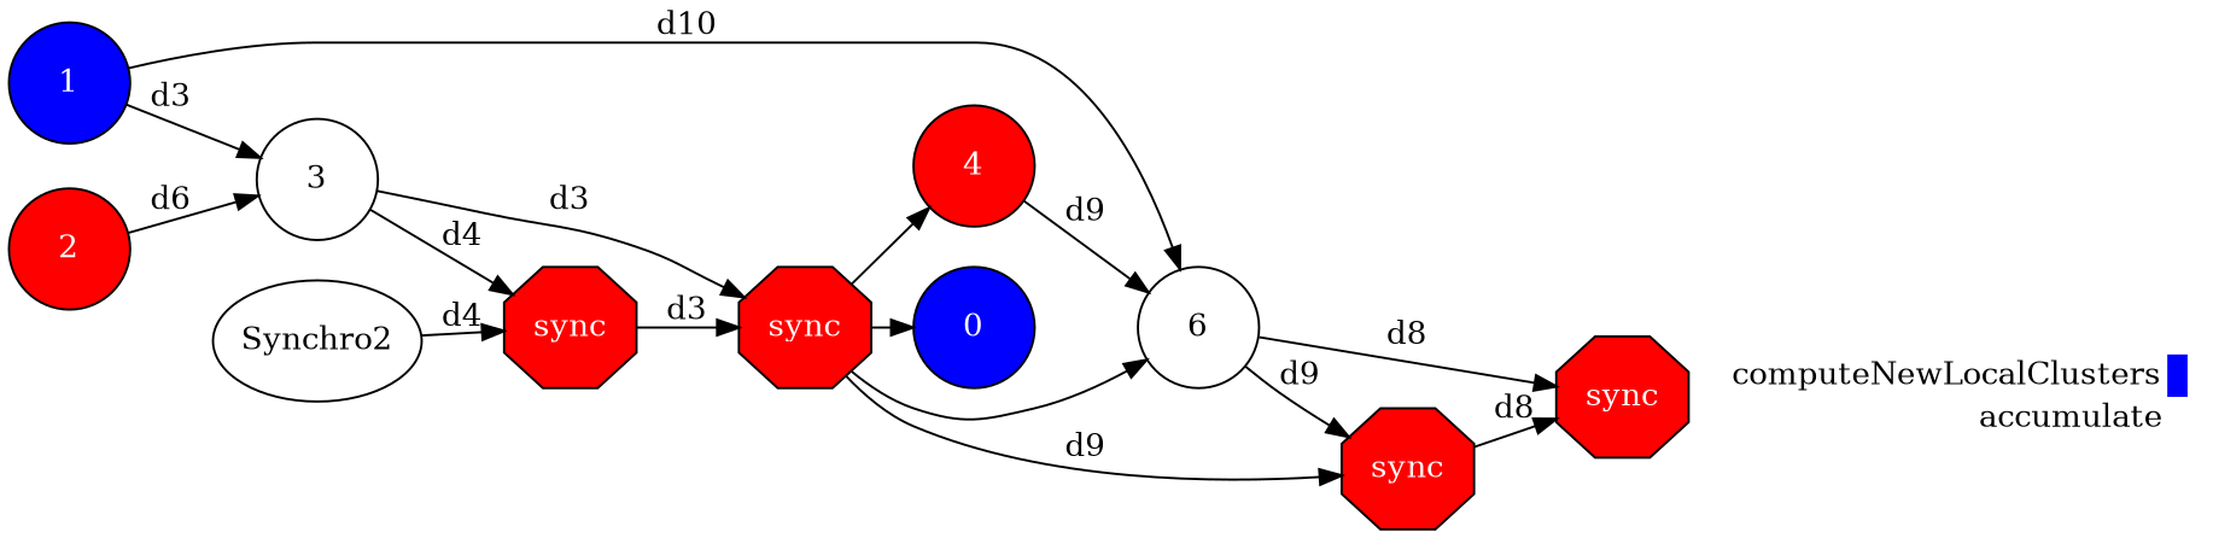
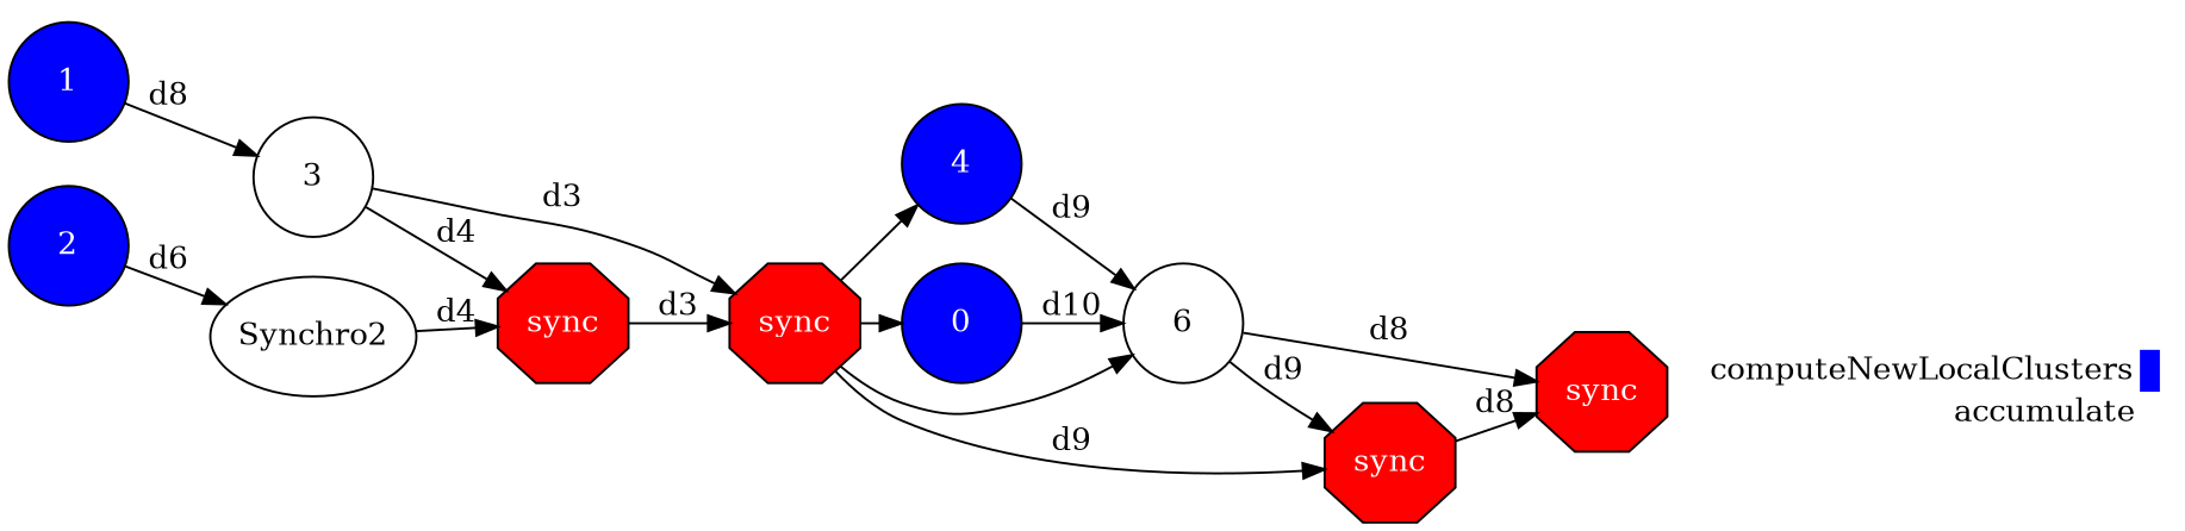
  digraph {
    labeljust=l
    rankdir=LR
    node [fillcolor="#0000ff" fontcolor="#ffffff" shape=circle style=filled]
    1 [height=0.75]
    3 [fillcolor="#ffffff" fontcolor="#000000" height=0.75]
-   2 [fillcolor="#ff0000" height=0.75]
+   2 [height=0.75]
    n4 [fillcolor="#ff0000" fontcolor="#FFFFFF" height=0.75 label=sync shape=octagon]
    n5 [fillcolor="#ff0000" fontcolor="#FFFFFF" height=0.75 label=sync shape=octagon]
    n6 [height=0.75 label=Synchro2 fillcolor="" fontcolor="" shape="" style=""]
-   4 [fillcolor="#ff0000" height=0.75]
+   4 [height=0.75]
    n8 [height=0.75 label=0]
    6 [fillcolor="#ffffff" fontcolor="#000000" height=0.75]
    n10 [fillcolor="#ff0000" fontcolor="#FFFFFF" height=0.75 label=sync shape=octagon]
    n11 [fillcolor="#ff0000" fontcolor="#FFFFFF" height=0.75 label=sync shape=octagon]
    n12 [height=0.75 label=<       <table border="0" cellpadding="2" cellspacing="0" cellborder="0"> <tr> <td align="right">computeNewLocalClusters</td> <td bgcolor="#0000ff">&nbsp;</td> </tr> <tr> <td align="right">accumulate</td> <td bgcolor="#ffffff">&nbsp;</td> </tr>       </table>     > shape=plaintext fillcolor="" fontcolor="" style=""]
    subgraph sub_1 {
      ranksep=0.20
      1
      3
      2
      n4
      n5
      n6
      4
      n8
      6
      n10
      n11
    }
    subgraph sub_2 {
      label=Legend
      rank=sink
      ranksep=0.20
      n12
    }
-   1 -> 3 [label=d3]
+   1 -> 3 [label=d8]
    3 -> n4 [label=d4]
    3 -> n5 [label=d3]
-   2 -> 3 [label=d6]
+   2 -> n6 [label=d6]
    n4 -> n5 [label=d3]
    n5 -> 4
    n5 -> n8
    n5 -> 6
    n5 -> n10 [label=d9]
    n6 -> n4 [label=d4]
    4 -> 6 [label=d9]
-   1 -> 6 [label=d10]
+   n8 -> 6 [label=d10]
    6 -> n10 [label=d9]
    6 -> n11 [label=d8]
    n10 -> n11 [label=d8]
  }
